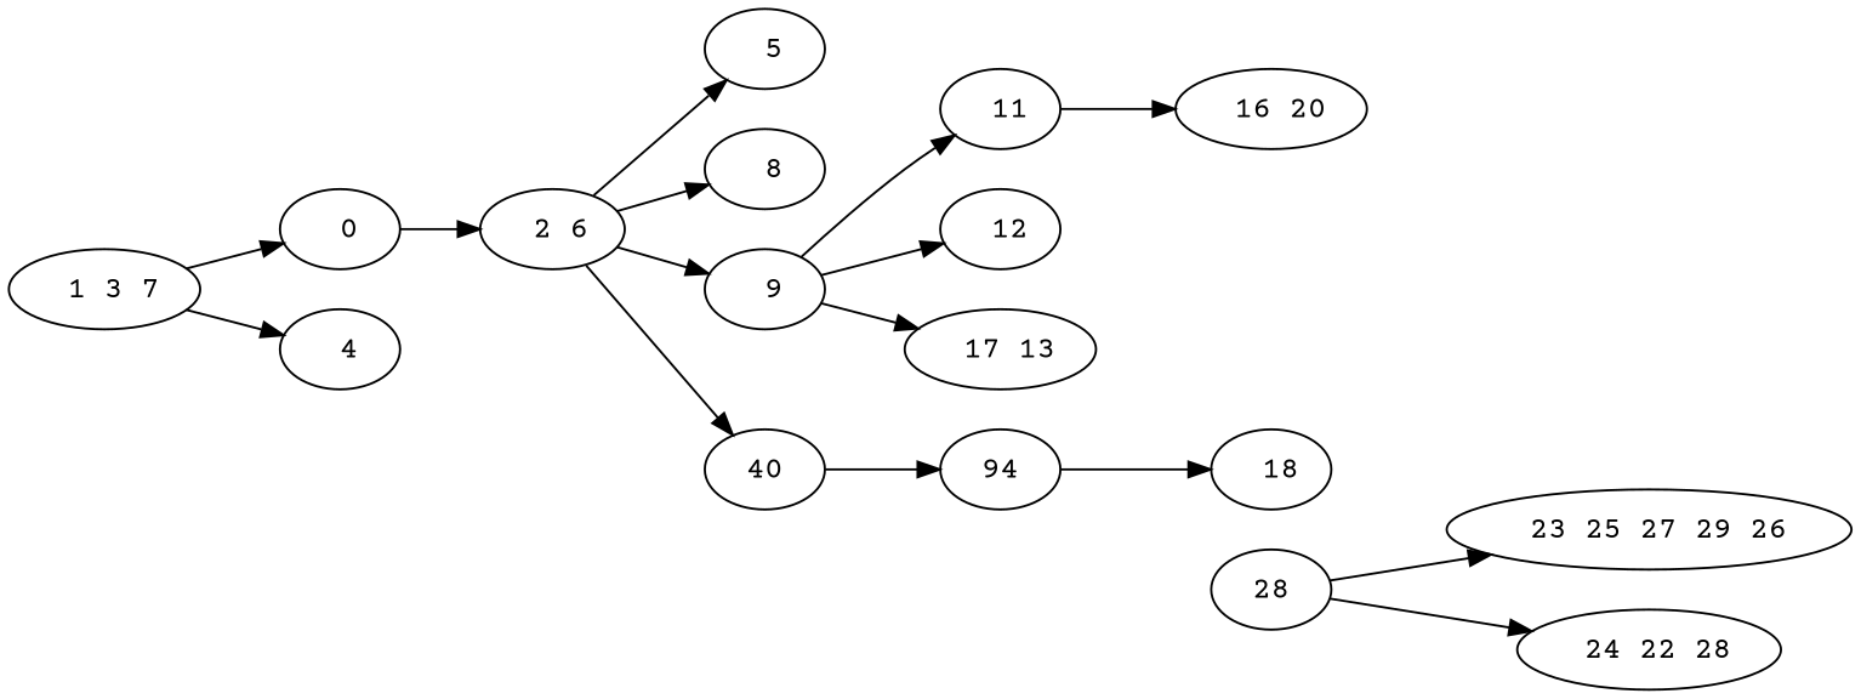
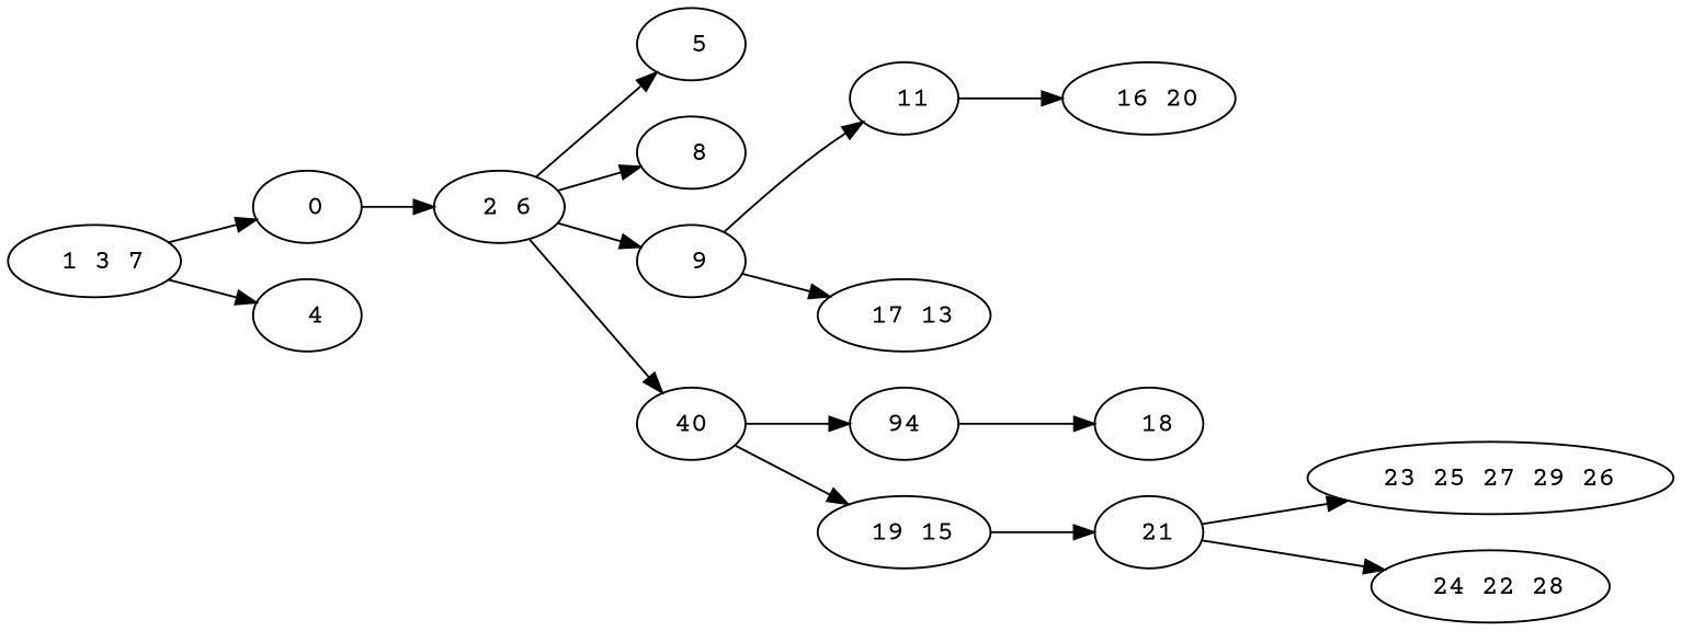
  digraph {
    fontname="Courier Prime"
    rankdir=LR
    node [fontname="Courier Prime"]
    edge [fontname="Courier Prime"]
    " 0"
    " 2 6"
    " 5"
    " 8"
    " 9"
    n6 [label=40]
    " 1 3 7"
    " 4"
    " 11"
-   " 12"
    " 17 13"
    n12 [label=94]
+   " 19 15"
    " 16 20"
    " 18"
-   " 21" [label=28]
+   " 21"
    " 23 25 27 29 26"
    " 24 22 28"
    " 0" -> " 2 6"
    " 2 6" -> " 5"
    " 2 6" -> " 8"
    " 2 6" -> " 9"
    " 2 6" -> n6
    " 9" -> " 11"
-   " 9" -> " 12"
    " 9" -> " 17 13"
    n6 -> n12
+   n6 -> " 19 15"
    " 1 3 7" -> " 0"
    " 1 3 7" -> " 4"
    " 11" -> " 16 20"
    n12 -> " 18"
+   " 19 15" -> " 21"
    " 21" -> " 23 25 27 29 26"
    " 21" -> " 24 22 28"
  }
